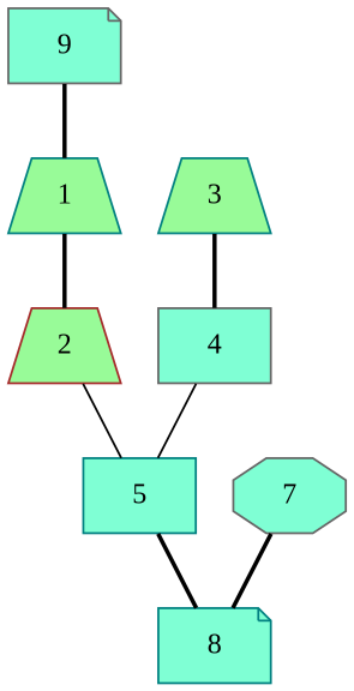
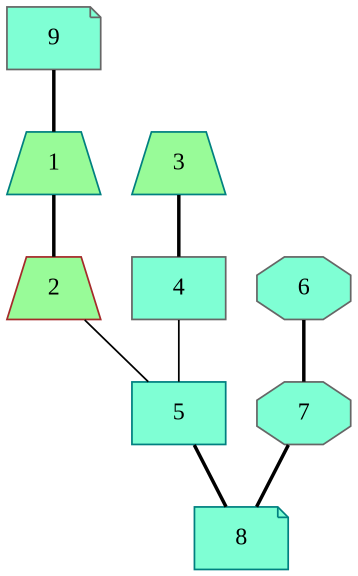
  graph {
    fontname="Liberation Serif"
    node [color=gray40 fillcolor=aquamarine fontname="Liberation Serif" shape=trapezium style=filled]
    edge [fontname="Liberation Serif" style=bold]
    n1 [label=9 shape=note]
    1 [color=teal fillcolor=palegreen]
    2 [color=brown fillcolor=palegreen]
    5 [color=teal shape=box]
    8 [color=teal shape=note]
    3 [color=teal fillcolor=palegreen]
    4 [shape=box]
+   6 [shape=octagon]
    7 [shape=octagon]
    n1 -- 1
    1 -- 2
    2 -- 5 [style=solid]
    5 -- 8
    3 -- 4
    4 -- 5 [style=solid]
+   6 -- 7
    7 -- 8
  }
